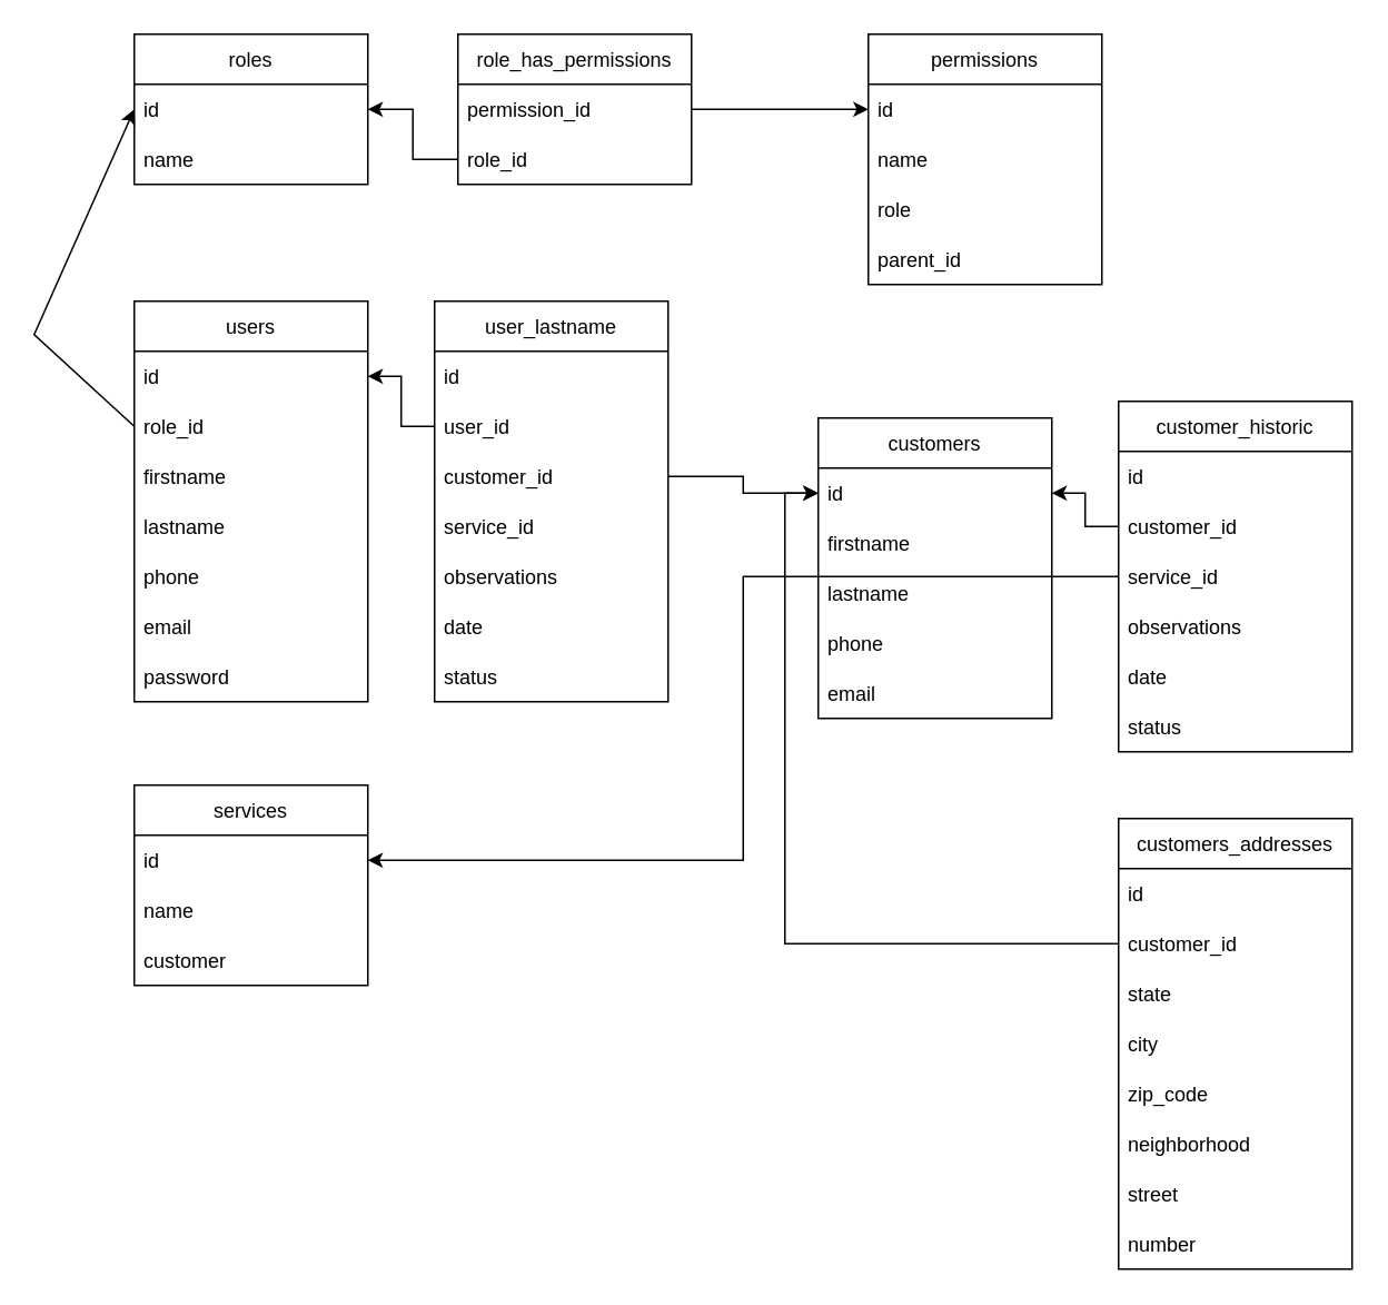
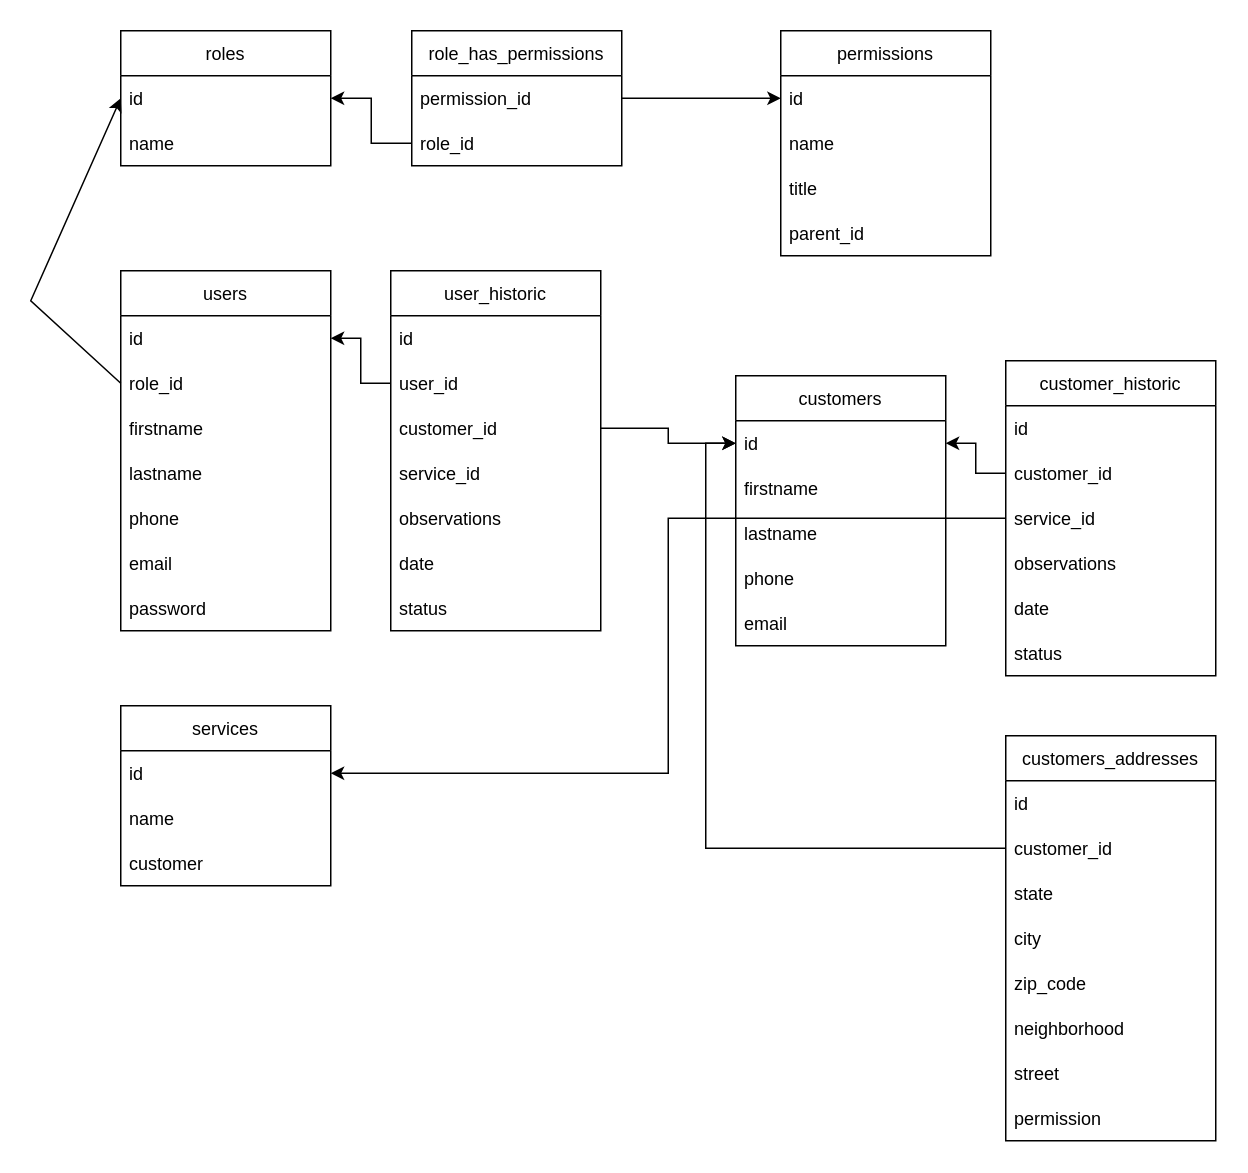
  <mxCell id="0" />
  <mxCell id="1" parent="0" />
  <mxCell id="2" value="users" style="swimlane;fontStyle=0;childLayout=stackLayout;horizontal=1;startSize=30;horizontalStack=0;resizeParent=1;resizeParentMax=0;resizeLast=0;collapsible=1;marginBottom=0;" vertex="1" parent="1"><mxGeometry x="80" y="180" width="140" height="240" as="geometry" /></mxCell>
  <mxCell id="3" value="id" style="text;strokeColor=none;fillColor=none;align=left;verticalAlign=middle;spacingLeft=4;spacingRight=4;overflow=hidden;points=[[0,0.5],[1,0.5]];portConstraint=eastwest;rotatable=0;" vertex="1" parent="2"><mxGeometry y="30" width="140" height="30" as="geometry" /></mxCell>
  <mxCell id="4" value="role_id" style="text;strokeColor=none;fillColor=none;align=left;verticalAlign=middle;spacingLeft=4;spacingRight=4;overflow=hidden;points=[[0,0.5],[1,0.5]];portConstraint=eastwest;rotatable=0;" vertex="1" parent="2"><mxGeometry y="60" width="140" height="30" as="geometry" /></mxCell>
  <mxCell id="5" value="firstname" style="text;strokeColor=none;fillColor=none;align=left;verticalAlign=middle;spacingLeft=4;spacingRight=4;overflow=hidden;points=[[0,0.5],[1,0.5]];portConstraint=eastwest;rotatable=0;" vertex="1" parent="2"><mxGeometry y="90" width="140" height="30" as="geometry" /></mxCell>
  <mxCell id="6" value="lastname" style="text;strokeColor=none;fillColor=none;align=left;verticalAlign=middle;spacingLeft=4;spacingRight=4;overflow=hidden;points=[[0,0.5],[1,0.5]];portConstraint=eastwest;rotatable=0;" vertex="1" parent="2"><mxGeometry y="120" width="140" height="30" as="geometry" /></mxCell>
  <mxCell id="7" value="phone" style="text;strokeColor=none;fillColor=none;align=left;verticalAlign=middle;spacingLeft=4;spacingRight=4;overflow=hidden;points=[[0,0.5],[1,0.5]];portConstraint=eastwest;rotatable=0;" vertex="1" parent="2"><mxGeometry y="150" width="140" height="30" as="geometry" /></mxCell>
  <mxCell id="8" value="email" style="text;strokeColor=none;fillColor=none;align=left;verticalAlign=middle;spacingLeft=4;spacingRight=4;overflow=hidden;points=[[0,0.5],[1,0.5]];portConstraint=eastwest;rotatable=0;" vertex="1" parent="2"><mxGeometry y="180" width="140" height="30" as="geometry" /></mxCell>
  <mxCell id="9" value="password" style="text;strokeColor=none;fillColor=none;align=left;verticalAlign=middle;spacingLeft=4;spacingRight=4;overflow=hidden;points=[[0,0.5],[1,0.5]];portConstraint=eastwest;rotatable=0;" vertex="1" parent="2"><mxGeometry y="210" width="140" height="30" as="geometry" /></mxCell>
  <mxCell id="10" value="roles" style="swimlane;fontStyle=0;childLayout=stackLayout;horizontal=1;startSize=30;horizontalStack=0;resizeParent=1;resizeParentMax=0;resizeLast=0;collapsible=1;marginBottom=0;" vertex="1" parent="1"><mxGeometry x="80" y="20" width="140" height="90" as="geometry" /></mxCell>
  <mxCell id="11" value="id" style="text;strokeColor=none;fillColor=none;align=left;verticalAlign=middle;spacingLeft=4;spacingRight=4;overflow=hidden;points=[[0,0.5],[1,0.5]];portConstraint=eastwest;rotatable=0;" vertex="1" parent="10"><mxGeometry y="30" width="140" height="30" as="geometry" /></mxCell>
  <mxCell id="12" value="name" style="text;strokeColor=none;fillColor=none;align=left;verticalAlign=middle;spacingLeft=4;spacingRight=4;overflow=hidden;points=[[0,0.5],[1,0.5]];portConstraint=eastwest;rotatable=0;" vertex="1" parent="10"><mxGeometry y="60" width="140" height="30" as="geometry" /></mxCell>
  <mxCell id="13" value="" style="endArrow=classic;html=1;rounded=0;exitX=0;exitY=0.5;exitDx=0;exitDy=0;entryX=0;entryY=0.5;entryDx=0;entryDy=0;" edge="1" parent="1" source="4" target="11"><mxGeometry width="50" height="50" relative="1" as="geometry"><mxPoint y="240" as="sourcePoint" x="0" /><mxPoint x="50" y="190" as="targetPoint" /><Array as="points"><mxPoint x="20" y="200" /></Array></mxGeometry></mxCell>
  <mxCell id="14" value="permissions" style="swimlane;fontStyle=0;childLayout=stackLayout;horizontal=1;startSize=30;horizontalStack=0;resizeParent=1;resizeParentMax=0;resizeLast=0;collapsible=1;marginBottom=0;" vertex="1" parent="1"><mxGeometry x="520" y="20" width="140" height="150" as="geometry" /></mxCell>
  <mxCell id="15" value="id" style="text;strokeColor=none;fillColor=none;align=left;verticalAlign=middle;spacingLeft=4;spacingRight=4;overflow=hidden;points=[[0,0.5],[1,0.5]];portConstraint=eastwest;rotatable=0;" vertex="1" parent="14"><mxGeometry y="30" width="140" height="30" as="geometry" /></mxCell>
  <mxCell id="16" value="name" style="text;strokeColor=none;fillColor=none;align=left;verticalAlign=middle;spacingLeft=4;spacingRight=4;overflow=hidden;points=[[0,0.5],[1,0.5]];portConstraint=eastwest;rotatable=0;" vertex="1" parent="14"><mxGeometry y="60" width="140" height="30" as="geometry" /></mxCell>
- <mxCell id="17" value="role" style="text;strokeColor=none;fillColor=none;align=left;verticalAlign=middle;spacingLeft=4;spacingRight=4;overflow=hidden;points=[[0,0.5],[1,0.5]];portConstraint=eastwest;rotatable=0;" vertex="1" parent="14"><mxGeometry y="90" width="140" height="30" as="geometry" /></mxCell>
+ <mxCell id="17" value="title" style="text;strokeColor=none;fillColor=none;align=left;verticalAlign=middle;spacingLeft=4;spacingRight=4;overflow=hidden;points=[[0,0.5],[1,0.5]];portConstraint=eastwest;rotatable=0;" vertex="1" parent="14"><mxGeometry y="90" width="140" height="30" as="geometry" /></mxCell>
  <mxCell id="18" value="parent_id" style="text;strokeColor=none;fillColor=none;align=left;verticalAlign=middle;spacingLeft=4;spacingRight=4;overflow=hidden;points=[[0,0.5],[1,0.5]];portConstraint=eastwest;rotatable=0;" vertex="1" parent="14"><mxGeometry y="120" width="140" height="30" as="geometry" /></mxCell>
  <mxCell id="19" value="role_has_permissions" style="swimlane;fontStyle=0;childLayout=stackLayout;horizontal=1;startSize=30;horizontalStack=0;resizeParent=1;resizeParentMax=0;resizeLast=0;collapsible=1;marginBottom=0;" vertex="1" parent="1"><mxGeometry x="274" y="20" width="140" height="90" as="geometry" /></mxCell>
  <mxCell id="20" value="permission_id" style="text;strokeColor=none;fillColor=none;align=left;verticalAlign=middle;spacingLeft=4;spacingRight=4;overflow=hidden;points=[[0,0.5],[1,0.5]];portConstraint=eastwest;rotatable=0;" vertex="1" parent="19"><mxGeometry y="30" width="140" height="30" as="geometry" /></mxCell>
  <mxCell id="21" value="role_id" style="text;strokeColor=none;fillColor=none;align=left;verticalAlign=middle;spacingLeft=4;spacingRight=4;overflow=hidden;points=[[0,0.5],[1,0.5]];portConstraint=eastwest;rotatable=0;" vertex="1" parent="19"><mxGeometry y="60" width="140" height="30" as="geometry" /></mxCell>
  <mxCell id="22" style="edgeStyle=orthogonalEdgeStyle;rounded=0;orthogonalLoop=1;jettySize=auto;html=1;exitX=0;exitY=0.5;exitDx=0;exitDy=0;entryX=1;entryY=0.5;entryDx=0;entryDy=0;" edge="1" parent="1" source="21" target="11"><mxGeometry relative="1" as="geometry" /></mxCell>
  <mxCell id="23" value="customers" style="swimlane;fontStyle=0;childLayout=stackLayout;horizontal=1;startSize=30;horizontalStack=0;resizeParent=1;resizeParentMax=0;resizeLast=0;collapsible=1;marginBottom=0;" vertex="1" parent="1"><mxGeometry x="490" y="250" width="140" height="180" as="geometry" /></mxCell>
  <mxCell id="24" value="id" style="text;strokeColor=none;fillColor=none;align=left;verticalAlign=middle;spacingLeft=4;spacingRight=4;overflow=hidden;points=[[0,0.5],[1,0.5]];portConstraint=eastwest;rotatable=0;" vertex="1" parent="23"><mxGeometry y="30" width="140" height="30" as="geometry" /></mxCell>
  <mxCell id="25" value="firstname" style="text;strokeColor=none;fillColor=none;align=left;verticalAlign=middle;spacingLeft=4;spacingRight=4;overflow=hidden;points=[[0,0.5],[1,0.5]];portConstraint=eastwest;rotatable=0;" vertex="1" parent="23"><mxGeometry y="60" width="140" height="30" as="geometry" /></mxCell>
  <mxCell id="26" value="lastname" style="text;strokeColor=none;fillColor=none;align=left;verticalAlign=middle;spacingLeft=4;spacingRight=4;overflow=hidden;points=[[0,0.5],[1,0.5]];portConstraint=eastwest;rotatable=0;" vertex="1" parent="23"><mxGeometry y="90" width="140" height="30" as="geometry" /></mxCell>
  <mxCell id="27" value="phone" style="text;strokeColor=none;fillColor=none;align=left;verticalAlign=middle;spacingLeft=4;spacingRight=4;overflow=hidden;points=[[0,0.5],[1,0.5]];portConstraint=eastwest;rotatable=0;" vertex="1" parent="23"><mxGeometry y="120" width="140" height="30" as="geometry" /></mxCell>
  <mxCell id="28" value="email" style="text;strokeColor=none;fillColor=none;align=left;verticalAlign=middle;spacingLeft=4;spacingRight=4;overflow=hidden;points=[[0,0.5],[1,0.5]];portConstraint=eastwest;rotatable=0;" vertex="1" parent="23"><mxGeometry y="150" width="140" height="30" as="geometry" /></mxCell>
  <mxCell id="29" value="customers_addresses" style="swimlane;fontStyle=0;childLayout=stackLayout;horizontal=1;startSize=30;horizontalStack=0;resizeParent=1;resizeParentMax=0;resizeLast=0;collapsible=1;marginBottom=0;" vertex="1" parent="1"><mxGeometry x="670" y="490" width="140" height="270" as="geometry" /></mxCell>
  <mxCell id="30" value="id" style="text;strokeColor=none;fillColor=none;align=left;verticalAlign=middle;spacingLeft=4;spacingRight=4;overflow=hidden;points=[[0,0.5],[1,0.5]];portConstraint=eastwest;rotatable=0;" vertex="1" parent="29"><mxGeometry y="30" width="140" height="30" as="geometry" /></mxCell>
  <mxCell id="31" value="customer_id" style="text;strokeColor=none;fillColor=none;align=left;verticalAlign=middle;spacingLeft=4;spacingRight=4;overflow=hidden;points=[[0,0.5],[1,0.5]];portConstraint=eastwest;rotatable=0;" vertex="1" parent="29"><mxGeometry y="60" width="140" height="30" as="geometry" /></mxCell>
  <mxCell id="32" value="state" style="text;strokeColor=none;fillColor=none;align=left;verticalAlign=middle;spacingLeft=4;spacingRight=4;overflow=hidden;points=[[0,0.5],[1,0.5]];portConstraint=eastwest;rotatable=0;" vertex="1" parent="29"><mxGeometry y="90" width="140" height="30" as="geometry" /></mxCell>
  <mxCell id="33" value="city" style="text;strokeColor=none;fillColor=none;align=left;verticalAlign=middle;spacingLeft=4;spacingRight=4;overflow=hidden;points=[[0,0.5],[1,0.5]];portConstraint=eastwest;rotatable=0;" vertex="1" parent="29"><mxGeometry y="120" width="140" height="30" as="geometry" /></mxCell>
  <mxCell id="34" value="zip_code" style="text;strokeColor=none;fillColor=none;align=left;verticalAlign=middle;spacingLeft=4;spacingRight=4;overflow=hidden;points=[[0,0.5],[1,0.5]];portConstraint=eastwest;rotatable=0;" vertex="1" parent="29"><mxGeometry y="150" width="140" height="30" as="geometry" /></mxCell>
  <mxCell id="35" value="neighborhood" style="text;strokeColor=none;fillColor=none;align=left;verticalAlign=middle;spacingLeft=4;spacingRight=4;overflow=hidden;points=[[0,0.5],[1,0.5]];portConstraint=eastwest;rotatable=0;" vertex="1" parent="29"><mxGeometry y="180" width="140" height="30" as="geometry" /></mxCell>
  <mxCell id="36" value="street" style="text;strokeColor=none;fillColor=none;align=left;verticalAlign=middle;spacingLeft=4;spacingRight=4;overflow=hidden;points=[[0,0.5],[1,0.5]];portConstraint=eastwest;rotatable=0;" vertex="1" parent="29"><mxGeometry y="210" width="140" height="30" as="geometry" /></mxCell>
- <mxCell id="37" value="number" style="text;strokeColor=none;fillColor=none;align=left;verticalAlign=middle;spacingLeft=4;spacingRight=4;overflow=hidden;points=[[0,0.5],[1,0.5]];portConstraint=eastwest;rotatable=0;" vertex="1" parent="29"><mxGeometry y="240" width="140" height="30" as="geometry" /></mxCell>
+ <mxCell id="37" value="permission" style="text;strokeColor=none;fillColor=none;align=left;verticalAlign=middle;spacingLeft=4;spacingRight=4;overflow=hidden;points=[[0,0.5],[1,0.5]];portConstraint=eastwest;rotatable=0;" vertex="1" parent="29"><mxGeometry y="240" width="140" height="30" as="geometry" /></mxCell>
  <mxCell id="38" style="edgeStyle=orthogonalEdgeStyle;rounded=0;orthogonalLoop=1;jettySize=auto;html=1;exitX=1;exitY=0.5;exitDx=0;exitDy=0;" edge="1" parent="1" source="20" target="15"><mxGeometry relative="1" as="geometry" /></mxCell>
  <mxCell id="39" style="edgeStyle=orthogonalEdgeStyle;rounded=0;orthogonalLoop=1;jettySize=auto;html=1;exitX=0;exitY=0.5;exitDx=0;exitDy=0;entryX=0;entryY=0.5;entryDx=0;entryDy=0;" edge="1" parent="1" source="31" target="24"><mxGeometry relative="1" as="geometry" /></mxCell>
  <mxCell id="40" value="customer_historic" style="swimlane;fontStyle=0;childLayout=stackLayout;horizontal=1;startSize=30;horizontalStack=0;resizeParent=1;resizeParentMax=0;resizeLast=0;collapsible=1;marginBottom=0;" vertex="1" parent="1"><mxGeometry x="670" y="240" width="140" height="210" as="geometry" /></mxCell>
  <mxCell id="41" value="id" style="text;strokeColor=none;fillColor=none;align=left;verticalAlign=middle;spacingLeft=4;spacingRight=4;overflow=hidden;points=[[0,0.5],[1,0.5]];portConstraint=eastwest;rotatable=0;" vertex="1" parent="40"><mxGeometry y="30" width="140" height="30" as="geometry" /></mxCell>
  <mxCell id="42" value="customer_id" style="text;strokeColor=none;fillColor=none;align=left;verticalAlign=middle;spacingLeft=4;spacingRight=4;overflow=hidden;points=[[0,0.5],[1,0.5]];portConstraint=eastwest;rotatable=0;" vertex="1" parent="40"><mxGeometry y="60" width="140" height="30" as="geometry" /></mxCell>
  <mxCell id="43" value="service_id" style="text;strokeColor=none;fillColor=none;align=left;verticalAlign=middle;spacingLeft=4;spacingRight=4;overflow=hidden;points=[[0,0.5],[1,0.5]];portConstraint=eastwest;rotatable=0;" vertex="1" parent="40"><mxGeometry y="90" width="140" height="30" as="geometry" /></mxCell>
  <mxCell id="44" value="observations" style="text;strokeColor=none;fillColor=none;align=left;verticalAlign=middle;spacingLeft=4;spacingRight=4;overflow=hidden;points=[[0,0.5],[1,0.5]];portConstraint=eastwest;rotatable=0;" vertex="1" parent="40"><mxGeometry y="120" width="140" height="30" as="geometry" /></mxCell>
  <mxCell id="45" value="date" style="text;strokeColor=none;fillColor=none;align=left;verticalAlign=middle;spacingLeft=4;spacingRight=4;overflow=hidden;points=[[0,0.5],[1,0.5]];portConstraint=eastwest;rotatable=0;" vertex="1" parent="40"><mxGeometry y="150" width="140" height="30" as="geometry" /></mxCell>
  <mxCell id="46" value="status" style="text;strokeColor=none;fillColor=none;align=left;verticalAlign=middle;spacingLeft=4;spacingRight=4;overflow=hidden;points=[[0,0.5],[1,0.5]];portConstraint=eastwest;rotatable=0;" vertex="1" parent="40"><mxGeometry y="180" width="140" height="30" as="geometry" /></mxCell>
  <mxCell id="47" style="edgeStyle=orthogonalEdgeStyle;rounded=0;orthogonalLoop=1;jettySize=auto;html=1;exitX=0;exitY=0.5;exitDx=0;exitDy=0;entryX=1;entryY=0.5;entryDx=0;entryDy=0;" edge="1" parent="1" source="42" target="24"><mxGeometry relative="1" as="geometry" /></mxCell>
  <mxCell id="48" value="services" style="swimlane;fontStyle=0;childLayout=stackLayout;horizontal=1;startSize=30;horizontalStack=0;resizeParent=1;resizeParentMax=0;resizeLast=0;collapsible=1;marginBottom=0;" vertex="1" parent="1"><mxGeometry x="80" y="470" width="140" height="120" as="geometry" /></mxCell>
  <mxCell id="49" value="id" style="text;strokeColor=none;fillColor=none;align=left;verticalAlign=middle;spacingLeft=4;spacingRight=4;overflow=hidden;points=[[0,0.5],[1,0.5]];portConstraint=eastwest;rotatable=0;" vertex="1" parent="48"><mxGeometry y="30" width="140" height="30" as="geometry" /></mxCell>
  <mxCell id="50" value="name" style="text;strokeColor=none;fillColor=none;align=left;verticalAlign=middle;spacingLeft=4;spacingRight=4;overflow=hidden;points=[[0,0.5],[1,0.5]];portConstraint=eastwest;rotatable=0;" vertex="1" parent="48"><mxGeometry y="60" width="140" height="30" as="geometry" /></mxCell>
  <mxCell id="51" value="customer" style="text;strokeColor=none;fillColor=none;align=left;verticalAlign=middle;spacingLeft=4;spacingRight=4;overflow=hidden;points=[[0,0.5],[1,0.5]];portConstraint=eastwest;rotatable=0;" vertex="1" parent="48"><mxGeometry y="90" width="140" height="30" as="geometry" /></mxCell>
  <mxCell id="52" style="edgeStyle=orthogonalEdgeStyle;rounded=0;orthogonalLoop=1;jettySize=auto;html=1;exitX=0;exitY=0.5;exitDx=0;exitDy=0;entryX=1;entryY=0.5;entryDx=0;entryDy=0;" edge="1" parent="1" source="43" target="49"><mxGeometry relative="1" as="geometry" /></mxCell>
- <mxCell id="53" value="user_lastname" style="swimlane;fontStyle=0;childLayout=stackLayout;horizontal=1;startSize=30;horizontalStack=0;resizeParent=1;resizeParentMax=0;resizeLast=0;collapsible=1;marginBottom=0;" vertex="1" parent="1"><mxGeometry x="260" y="180" width="140" height="240" as="geometry" /></mxCell>
+ <mxCell id="53" value="user_historic" style="swimlane;fontStyle=0;childLayout=stackLayout;horizontal=1;startSize=30;horizontalStack=0;resizeParent=1;resizeParentMax=0;resizeLast=0;collapsible=1;marginBottom=0;" vertex="1" parent="1"><mxGeometry x="260" y="180" width="140" height="240" as="geometry" /></mxCell>
  <mxCell id="54" value="id" style="text;strokeColor=none;fillColor=none;align=left;verticalAlign=middle;spacingLeft=4;spacingRight=4;overflow=hidden;points=[[0,0.5],[1,0.5]];portConstraint=eastwest;rotatable=0;" vertex="1" parent="53"><mxGeometry y="30" width="140" height="30" as="geometry" /></mxCell>
  <mxCell id="55" value="user_id" style="text;strokeColor=none;fillColor=none;align=left;verticalAlign=middle;spacingLeft=4;spacingRight=4;overflow=hidden;points=[[0,0.5],[1,0.5]];portConstraint=eastwest;rotatable=0;" vertex="1" parent="53"><mxGeometry y="60" width="140" height="30" as="geometry" /></mxCell>
  <mxCell id="56" value="customer_id" style="text;strokeColor=none;fillColor=none;align=left;verticalAlign=middle;spacingLeft=4;spacingRight=4;overflow=hidden;points=[[0,0.5],[1,0.5]];portConstraint=eastwest;rotatable=0;" vertex="1" parent="53"><mxGeometry y="90" width="140" height="30" as="geometry" /></mxCell>
  <mxCell id="57" value="service_id" style="text;strokeColor=none;fillColor=none;align=left;verticalAlign=middle;spacingLeft=4;spacingRight=4;overflow=hidden;points=[[0,0.5],[1,0.5]];portConstraint=eastwest;rotatable=0;" vertex="1" parent="53"><mxGeometry y="120" width="140" height="30" as="geometry" /></mxCell>
  <mxCell id="58" value="observations" style="text;strokeColor=none;fillColor=none;align=left;verticalAlign=middle;spacingLeft=4;spacingRight=4;overflow=hidden;points=[[0,0.5],[1,0.5]];portConstraint=eastwest;rotatable=0;" vertex="1" parent="53"><mxGeometry y="150" width="140" height="30" as="geometry" /></mxCell>
  <mxCell id="59" value="date" style="text;strokeColor=none;fillColor=none;align=left;verticalAlign=middle;spacingLeft=4;spacingRight=4;overflow=hidden;points=[[0,0.5],[1,0.5]];portConstraint=eastwest;rotatable=0;" vertex="1" parent="53"><mxGeometry y="180" width="140" height="30" as="geometry" /></mxCell>
  <mxCell id="60" value="status" style="text;strokeColor=none;fillColor=none;align=left;verticalAlign=middle;spacingLeft=4;spacingRight=4;overflow=hidden;points=[[0,0.5],[1,0.5]];portConstraint=eastwest;rotatable=0;" vertex="1" parent="53"><mxGeometry y="210" width="140" height="30" as="geometry" /></mxCell>
  <mxCell id="61" style="edgeStyle=orthogonalEdgeStyle;rounded=0;orthogonalLoop=1;jettySize=auto;html=1;exitX=0;exitY=0.5;exitDx=0;exitDy=0;" edge="1" parent="1" source="55" target="3"><mxGeometry relative="1" as="geometry" /></mxCell>
  <mxCell id="62" style="edgeStyle=orthogonalEdgeStyle;rounded=0;orthogonalLoop=1;jettySize=auto;html=1;exitX=1;exitY=0.5;exitDx=0;exitDy=0;entryX=0;entryY=0.5;entryDx=0;entryDy=0;" edge="1" parent="1" source="56" target="24"><mxGeometry relative="1" as="geometry" /></mxCell>
